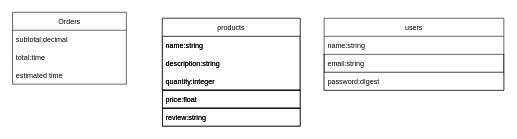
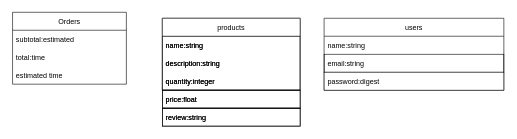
  <mxCell id="0" />
  <mxCell id="1" parent="0" />
  <mxCell id="2" value="products" style="swimlane;fontStyle=0;childLayout=stackLayout;horizontal=1;startSize=30;horizontalStack=0;resizeParent=1;resizeParentMax=0;resizeLast=0;collapsible=1;marginBottom=0;" vertex="1" parent="1"><mxGeometry x="270" y="30" width="230" height="120" as="geometry" /></mxCell>
  <mxCell id="3" value="name:string" style="text;strokeColor=none;fillColor=none;align=left;verticalAlign=middle;spacingLeft=4;spacingRight=4;overflow=hidden;points=[[0,0.5],[1,0.5]];portConstraint=eastwest;rotatable=0;" vertex="1" parent="2"><mxGeometry y="30" width="230" height="30" as="geometry" /></mxCell>
  <mxCell id="4" value="description:string" style="text;strokeColor=none;fillColor=none;align=left;verticalAlign=middle;spacingLeft=4;spacingRight=4;overflow=hidden;points=[[0,0.5],[1,0.5]];portConstraint=eastwest;rotatable=0;" vertex="1" parent="2"><mxGeometry y="60" width="230" height="30" as="geometry" /></mxCell>
  <mxCell id="5" value="quantity:integer" style="text;strokeColor=none;fillColor=none;align=left;verticalAlign=middle;spacingLeft=4;spacingRight=4;overflow=hidden;points=[[0,0.5],[1,0.5]];portConstraint=eastwest;rotatable=0;" vertex="1" parent="2"><mxGeometry y="90" width="230" height="30" as="geometry" /></mxCell>
  <mxCell id="6" value="users" style="swimlane;fontStyle=0;childLayout=stackLayout;horizontal=1;startSize=30;horizontalStack=0;resizeParent=1;resizeParentMax=0;resizeLast=0;collapsible=1;marginBottom=0;" vertex="1" parent="1"><mxGeometry x="540" y="30" width="300" height="120" as="geometry"><mxRectangle x="520" y="240" width="70" height="30" as="alternateBounds" /></mxGeometry></mxCell>
  <mxCell id="7" value="name:string" style="text;strokeColor=none;fillColor=none;align=left;verticalAlign=middle;spacingLeft=4;spacingRight=4;overflow=hidden;points=[[0,0.5],[1,0.5]];portConstraint=eastwest;rotatable=0;" vertex="1" parent="6"><mxGeometry y="30" width="300" height="30" as="geometry" /></mxCell>
  <mxCell id="8" value="email:string" style="text;strokeColor=default;fillColor=none;align=left;verticalAlign=middle;spacingLeft=4;spacingRight=4;overflow=hidden;points=[[0,0.5],[1,0.5]];portConstraint=eastwest;rotatable=0;" vertex="1" parent="6"><mxGeometry y="60" width="300" height="30" as="geometry" /></mxCell>
  <mxCell id="9" value="password:digest" style="text;strokeColor=default;fillColor=default;align=left;verticalAlign=middle;spacingLeft=4;spacingRight=4;overflow=hidden;points=[[0,0.5],[1,0.5]];portConstraint=eastwest;rotatable=0;" vertex="1" parent="6"><mxGeometry y="90" width="300" height="30" as="geometry" /></mxCell>
  <mxCell id="10" value="Orders" style="swimlane;fontStyle=0;childLayout=stackLayout;horizontal=1;startSize=30;horizontalStack=0;resizeParent=1;resizeParentMax=0;resizeLast=0;collapsible=1;marginBottom=0;" vertex="1" parent="1"><mxGeometry y="20" width="190" height="120" as="geometry" x="20" /></mxCell>
- <mxCell id="11" value="subtotal:decimal" style="text;strokeColor=none;fillColor=none;align=left;verticalAlign=middle;spacingLeft=4;spacingRight=4;overflow=hidden;points=[[0,0.5],[1,0.5]];portConstraint=eastwest;rotatable=0;" vertex="1" parent="10"><mxGeometry y="30" width="190" height="30" as="geometry" /></mxCell>
+ <mxCell id="11" value="subtotal:estimated" style="text;strokeColor=none;fillColor=none;align=left;verticalAlign=middle;spacingLeft=4;spacingRight=4;overflow=hidden;points=[[0,0.5],[1,0.5]];portConstraint=eastwest;rotatable=0;" vertex="1" parent="10"><mxGeometry y="30" width="190" height="30" as="geometry" /></mxCell>
  <mxCell id="12" value="total:time" style="text;strokeColor=none;fillColor=none;align=left;verticalAlign=middle;spacingLeft=4;spacingRight=4;overflow=hidden;points=[[0,0.5],[1,0.5]];portConstraint=eastwest;rotatable=0;" vertex="1" parent="10"><mxGeometry y="60" width="190" height="30" as="geometry" /></mxCell>
  <mxCell id="13" value="estimated time" style="text;strokeColor=none;fillColor=none;align=left;verticalAlign=middle;spacingLeft=4;spacingRight=4;overflow=hidden;points=[[0,0.5],[1,0.5]];portConstraint=eastwest;rotatable=0;" vertex="1" parent="10"><mxGeometry y="90" width="190" height="30" as="geometry" /></mxCell>
  <mxCell id="14" value="price:float" style="text;strokeColor=default;fillColor=none;align=left;verticalAlign=middle;spacingLeft=4;spacingRight=4;overflow=hidden;points=[[0,0.5],[1,0.5]];portConstraint=eastwest;rotatable=0;" vertex="1" parent="1"><mxGeometry x="270" y="150" width="230" height="30" as="geometry" /></mxCell>
  <mxCell id="15" value="review:string" style="text;strokeColor=default;fillColor=none;align=left;verticalAlign=middle;spacingLeft=4;spacingRight=4;overflow=hidden;points=[[0,0.5],[1,0.5]];portConstraint=eastwest;rotatable=0;" vertex="1" parent="1"><mxGeometry x="270" y="180" width="230" height="30" as="geometry" /></mxCell>
  <mxCell id="16" value="products" style="swimlane;fontStyle=0;childLayout=stackLayout;horizontal=1;startSize=30;horizontalStack=0;resizeParent=1;resizeParentMax=0;resizeLast=0;collapsible=1;marginBottom=0;" vertex="1" parent="1"><mxGeometry x="270" y="30" width="230" height="120" as="geometry" /></mxCell>
  <mxCell id="17" value="name:string" style="text;strokeColor=none;fillColor=none;align=left;verticalAlign=middle;spacingLeft=4;spacingRight=4;overflow=hidden;points=[[0,0.5],[1,0.5]];portConstraint=eastwest;rotatable=0;" vertex="1" parent="16"><mxGeometry y="30" width="230" height="30" as="geometry" /></mxCell>
  <mxCell id="18" value="description:string" style="text;strokeColor=none;fillColor=none;align=left;verticalAlign=middle;spacingLeft=4;spacingRight=4;overflow=hidden;points=[[0,0.5],[1,0.5]];portConstraint=eastwest;rotatable=0;" vertex="1" parent="16"><mxGeometry y="60" width="230" height="30" as="geometry" /></mxCell>
  <mxCell id="19" value="quantity:integer" style="text;strokeColor=none;fillColor=none;align=left;verticalAlign=middle;spacingLeft=4;spacingRight=4;overflow=hidden;points=[[0,0.5],[1,0.5]];portConstraint=eastwest;rotatable=0;" vertex="1" parent="16"><mxGeometry y="90" width="230" height="30" as="geometry" /></mxCell>
  <mxCell id="20" value="price:float" style="text;strokeColor=default;fillColor=none;align=left;verticalAlign=middle;spacingLeft=4;spacingRight=4;overflow=hidden;points=[[0,0.5],[1,0.5]];portConstraint=eastwest;rotatable=0;" vertex="1" parent="1"><mxGeometry x="270" y="150" width="230" height="30" as="geometry" /></mxCell>
  <mxCell id="21" value="review:string" style="text;strokeColor=default;fillColor=none;align=left;verticalAlign=middle;spacingLeft=4;spacingRight=4;overflow=hidden;points=[[0,0.5],[1,0.5]];portConstraint=eastwest;rotatable=0;" vertex="1" parent="1"><mxGeometry x="270" y="180" width="230" height="30" as="geometry" /></mxCell>
